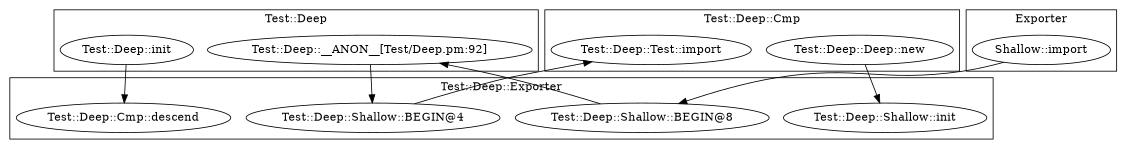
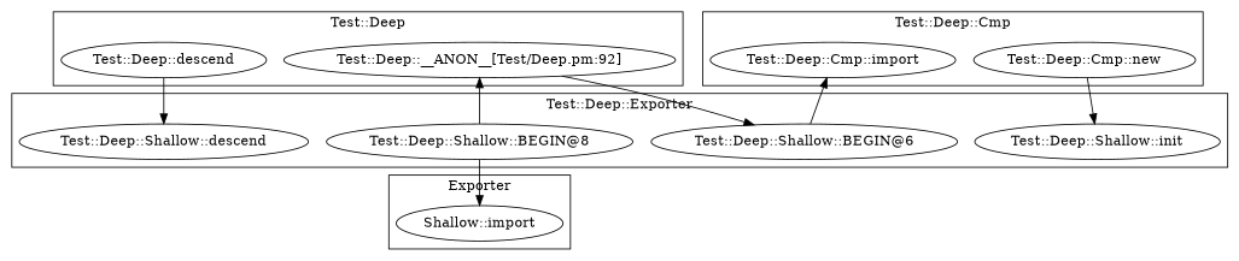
  digraph {
-   "Test::Deep::descend" [label="Test::Deep::init"]
+   "Test::Deep::descend"
    "Test::Deep::__ANON__[Test/Deep.pm:92]"
-   "Test::Deep::Cmp::import" [label="Test::Deep::Test::import"]
-   "Test::Deep::Cmp::new" [label="Test::Deep::Deep::new"]
+   "Test::Deep::Cmp::import"
+   "Test::Deep::Cmp::new"
    n5 [label="Shallow::import"]
    "Test::Deep::Shallow::init"
    "Test::Deep::Shallow::BEGIN@8"
-   "Test::Deep::Shallow::descend" [label="Test::Deep::Cmp::descend"]
-   "Test::Deep::Shallow::BEGIN@6" [label="Test::Deep::Shallow::BEGIN@4"]
+   "Test::Deep::Shallow::descend"
+   "Test::Deep::Shallow::BEGIN@6"
    subgraph cluster_1 {
      label="Test::Deep"
      "Test::Deep::descend"
      "Test::Deep::__ANON__[Test/Deep.pm:92]"
    }
    subgraph cluster_2 {
      label="Test::Deep::Cmp"
      "Test::Deep::Cmp::import"
      "Test::Deep::Cmp::new"
    }
    subgraph cluster_3 {
      label=Exporter
      n5
    }
    subgraph cluster_4 {
      label="Test::Deep::Exporter"
      "Test::Deep::Shallow::init"
      "Test::Deep::Shallow::BEGIN@8"
      "Test::Deep::Shallow::descend"
      "Test::Deep::Shallow::BEGIN@6"
    }
    "Test::Deep::descend" -> "Test::Deep::Shallow::descend"
    "Test::Deep::__ANON__[Test/Deep.pm:92]" -> "Test::Deep::Shallow::BEGIN@6"
    "Test::Deep::Cmp::new" -> "Test::Deep::Shallow::init"
    "Test::Deep::Shallow::BEGIN@8" -> "Test::Deep::__ANON__[Test/Deep.pm:92]"
-   n5 -> "Test::Deep::Shallow::BEGIN@8"
+   "Test::Deep::Shallow::BEGIN@8" -> n5
    "Test::Deep::Shallow::BEGIN@6" -> "Test::Deep::Cmp::import"
  }
